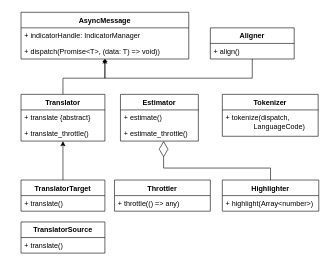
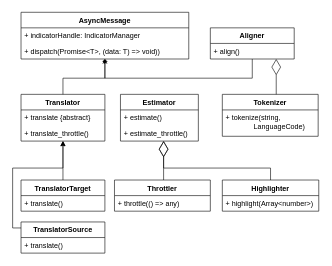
  <mxCell id="0" />
  <mxCell id="1" parent="0" />
  <mxCell id="2" value="AsyncMessage" style="swimlane;fontStyle=1;childLayout=stackLayout;horizontal=1;startSize=26;fillColor=none;horizontalStack=0;resizeParent=1;resizeParentMax=0;resizeLast=0;collapsible=1;marginBottom=0;" parent="1" vertex="1"><mxGeometry x="34" y="20" width="280" height="78" as="geometry" /></mxCell>
  <mxCell id="3" value="+ indicatorHandle: IndicatorManager" style="text;strokeColor=none;fillColor=none;align=left;verticalAlign=top;spacingLeft=4;spacingRight=4;overflow=hidden;rotatable=0;points=[[0,0.5],[1,0.5]];portConstraint=eastwest;" parent="2" vertex="1"><mxGeometry y="26" width="280" height="26" as="geometry" /></mxCell>
  <mxCell id="4" value="+ dispatch(Promise&lt;T&gt;, (data: T) =&gt; void))" style="text;strokeColor=none;fillColor=none;align=left;verticalAlign=top;spacingLeft=4;spacingRight=4;overflow=hidden;rotatable=0;points=[[0,0.5],[1,0.5]];portConstraint=eastwest;" parent="2" vertex="1"><mxGeometry y="52" width="280" height="26" as="geometry" /></mxCell>
  <mxCell id="5" style="edgeStyle=orthogonalEdgeStyle;rounded=0;orthogonalLoop=1;jettySize=auto;html=1;endArrow=open;" parent="1" source="22" target="2" edge="1"><mxGeometry relative="1" as="geometry"><Array as="points"><mxPoint x="420" y="130" /><mxPoint x="174" y="130" /></Array></mxGeometry></mxCell>
  <mxCell id="6" style="edgeStyle=orthogonalEdgeStyle;rounded=0;orthogonalLoop=1;jettySize=auto;html=1;endArrow=diamond;" parent="1" source="7" target="2" edge="1"><mxGeometry relative="1" as="geometry"><Array as="points"><mxPoint x="104" y="130" /><mxPoint x="174" y="130" /></Array><mxPoint x="270" y="110" as="targetPoint" /></mxGeometry></mxCell>
  <mxCell id="7" value="Translator" style="swimlane;fontStyle=1;childLayout=stackLayout;horizontal=1;startSize=26;fillColor=none;horizontalStack=0;resizeParent=1;resizeParentMax=0;resizeLast=0;collapsible=1;marginBottom=0;" parent="1" vertex="1"><mxGeometry x="34" y="157" width="140" height="78" as="geometry" /></mxCell>
  <mxCell id="8" value="+ translate {abstract}" style="text;strokeColor=none;fillColor=none;align=left;verticalAlign=top;spacingLeft=4;spacingRight=4;overflow=hidden;rotatable=0;points=[[0,0.5],[1,0.5]];portConstraint=eastwest;" parent="7" vertex="1"><mxGeometry y="26" width="140" height="26" as="geometry" /></mxCell>
  <mxCell id="9" value="+ translate_throttle()" style="text;strokeColor=none;fillColor=none;align=left;verticalAlign=top;spacingLeft=4;spacingRight=4;overflow=hidden;rotatable=0;points=[[0,0.5],[1,0.5]];portConstraint=eastwest;" parent="7" vertex="1"><mxGeometry y="52" width="140" height="26" as="geometry" /></mxCell>
+ <mxCell id="10" style="edgeStyle=orthogonalEdgeStyle;rounded=0;jumpStyle=sharp;orthogonalLoop=1;jettySize=auto;html=1;startSize=8;endArrow=diamondThin;endFill=0;endSize=24;strokeWidth=1;" edge="1" parent="1" source="11" target="27"><mxGeometry relative="1" as="geometry"><mxPoint x="320" y="250" as="targetPoint" /><Array as="points"><mxPoint x="272" y="260" /><mxPoint x="272" y="260" /></Array></mxGeometry></mxCell>
  <mxCell id="11" value="Throttler" style="swimlane;fontStyle=1;childLayout=stackLayout;horizontal=1;startSize=26;fillColor=none;horizontalStack=0;resizeParent=1;resizeParentMax=0;resizeLast=0;collapsible=1;marginBottom=0;" parent="1" vertex="1"><mxGeometry x="190" y="300" width="160" height="52" as="geometry" /></mxCell>
  <mxCell id="12" value="+ throttle(() =&gt; any)" style="text;strokeColor=none;fillColor=none;align=left;verticalAlign=top;spacingLeft=4;spacingRight=4;overflow=hidden;rotatable=0;points=[[0,0.5],[1,0.5]];portConstraint=eastwest;" parent="11" vertex="1"><mxGeometry y="26" width="160" height="26" as="geometry" /></mxCell>
+ <mxCell id="13" style="edgeStyle=orthogonalEdgeStyle;rounded=0;orthogonalLoop=1;jettySize=auto;html=1;" parent="1" source="14" target="7" edge="1"><mxGeometry relative="1" as="geometry"><Array as="points"><mxPoint x="20" y="380" /><mxPoint x="20" y="280" /><mxPoint x="104" y="280" /></Array><mxPoint x="90" y="380" as="sourcePoint" /></mxGeometry></mxCell>
  <mxCell id="14" value="TranslatorSource" style="swimlane;fontStyle=1;childLayout=stackLayout;horizontal=1;startSize=26;fillColor=none;horizontalStack=0;resizeParent=1;resizeParentMax=0;resizeLast=0;collapsible=1;marginBottom=0;" parent="1" vertex="1"><mxGeometry x="34" y="370" width="140" height="52" as="geometry" /></mxCell>
  <mxCell id="15" value="+ translate()" style="text;strokeColor=none;fillColor=none;align=left;verticalAlign=top;spacingLeft=4;spacingRight=4;overflow=hidden;rotatable=0;points=[[0,0.5],[1,0.5]];portConstraint=eastwest;" parent="14" vertex="1"><mxGeometry y="26" width="140" height="26" as="geometry" /></mxCell>
  <mxCell id="16" style="edgeStyle=orthogonalEdgeStyle;rounded=0;orthogonalLoop=1;jettySize=auto;html=1;" parent="1" source="17" target="7" edge="1"><mxGeometry relative="1" as="geometry"><Array as="points"><mxPoint x="104" y="280" /><mxPoint x="104" y="280" /></Array><mxPoint x="10" y="290" as="sourcePoint" /></mxGeometry></mxCell>
  <mxCell id="17" value="TranslatorTarget" style="swimlane;fontStyle=1;childLayout=stackLayout;horizontal=1;startSize=26;fillColor=none;horizontalStack=0;resizeParent=1;resizeParentMax=0;resizeLast=0;collapsible=1;marginBottom=0;" parent="1" vertex="1"><mxGeometry x="34" y="300" width="140" height="52" as="geometry" /></mxCell>
  <mxCell id="18" value="+ translate()" style="text;strokeColor=none;fillColor=none;align=left;verticalAlign=top;spacingLeft=4;spacingRight=4;overflow=hidden;rotatable=0;points=[[0,0.5],[1,0.5]];portConstraint=eastwest;" parent="17" vertex="1"><mxGeometry y="26" width="140" height="26" as="geometry" /></mxCell>
  <mxCell id="19" style="edgeStyle=orthogonalEdgeStyle;rounded=0;jumpStyle=sharp;orthogonalLoop=1;jettySize=auto;html=1;startSize=8;endArrow=diamondThin;endFill=0;endSize=24;strokeWidth=1;" edge="1" parent="1" source="20" target="27"><mxGeometry relative="1" as="geometry"><mxPoint x="360" y="260" as="targetPoint" /><Array as="points"><mxPoint x="450" y="280" /><mxPoint x="272" y="280" /></Array></mxGeometry></mxCell>
  <mxCell id="20" value="Highlighter" style="swimlane;fontStyle=1;childLayout=stackLayout;horizontal=1;startSize=26;fillColor=none;horizontalStack=0;resizeParent=1;resizeParentMax=0;resizeLast=0;collapsible=1;marginBottom=0;" parent="1" vertex="1"><mxGeometry x="370" y="300" width="161" height="52" as="geometry" /></mxCell>
  <mxCell id="21" value="+ highlight(Array&lt;number&gt;)" style="text;strokeColor=none;fillColor=none;align=left;verticalAlign=top;spacingLeft=4;spacingRight=4;overflow=hidden;rotatable=0;points=[[0,0.5],[1,0.5]];portConstraint=eastwest;" parent="20" vertex="1"><mxGeometry y="26" width="161" height="26" as="geometry" /></mxCell>
  <mxCell id="22" value="Aligner" style="swimlane;fontStyle=1;childLayout=stackLayout;horizontal=1;startSize=26;fillColor=none;horizontalStack=0;resizeParent=1;resizeParentMax=0;resizeLast=0;collapsible=1;marginBottom=0;" parent="1" vertex="1"><mxGeometry x="350" y="46" width="140" height="52" as="geometry" /></mxCell>
  <mxCell id="23" value="+ align()" style="text;strokeColor=none;fillColor=none;align=left;verticalAlign=top;spacingLeft=4;spacingRight=4;overflow=hidden;rotatable=0;points=[[0,0.5],[1,0.5]];portConstraint=eastwest;" parent="22" vertex="1"><mxGeometry y="26" width="140" height="26" as="geometry" /></mxCell>
+ <mxCell id="24" style="edgeStyle=orthogonalEdgeStyle;rounded=0;jumpStyle=sharp;orthogonalLoop=1;jettySize=auto;html=1;startSize=8;endArrow=diamondThin;endFill=0;endSize=24;strokeWidth=1;" edge="1" parent="1" source="25" target="22"><mxGeometry relative="1" as="geometry"><Array as="points"><mxPoint x="460" y="130" /><mxPoint x="460" y="130" /></Array></mxGeometry></mxCell>
  <mxCell id="25" value="Tokenizer" style="swimlane;fontStyle=1;childLayout=stackLayout;horizontal=1;startSize=26;fillColor=none;horizontalStack=0;resizeParent=1;resizeParentMax=0;resizeLast=0;collapsible=1;marginBottom=0;" vertex="1" parent="1"><mxGeometry x="370" y="157" width="160" height="70" as="geometry" /></mxCell>
- <mxCell id="26" value="+ tokenize(dispatch,&#10;              LanguageCode)" style="text;strokeColor=none;fillColor=none;align=left;verticalAlign=top;spacingLeft=4;spacingRight=4;overflow=hidden;rotatable=0;points=[[0,0.5],[1,0.5]];portConstraint=eastwest;" vertex="1" parent="25"><mxGeometry y="26" width="160" height="44" as="geometry" /></mxCell>
+ <mxCell id="26" value="+ tokenize(string,&#10;              LanguageCode)" style="text;strokeColor=none;fillColor=none;align=left;verticalAlign=top;spacingLeft=4;spacingRight=4;overflow=hidden;rotatable=0;points=[[0,0.5],[1,0.5]];portConstraint=eastwest;" vertex="1" parent="25"><mxGeometry y="26" width="160" height="44" as="geometry" /></mxCell>
  <mxCell id="27" value="Estimator" style="swimlane;fontStyle=1;align=center;verticalAlign=top;childLayout=stackLayout;horizontal=1;startSize=26;horizontalStack=0;resizeParent=1;resizeParentMax=0;resizeLast=0;collapsible=1;marginBottom=0;fillColor=none;" vertex="1" parent="1"><mxGeometry x="200" y="157" width="130" height="78" as="geometry" /></mxCell>
  <mxCell id="28" value="+ estimate()" style="text;strokeColor=none;fillColor=none;align=left;verticalAlign=top;spacingLeft=4;spacingRight=4;overflow=hidden;rotatable=0;points=[[0,0.5],[1,0.5]];portConstraint=eastwest;" vertex="1" parent="27"><mxGeometry y="26" width="130" height="26" as="geometry" /></mxCell>
  <mxCell id="29" value="+ estimate_throttle()" style="text;strokeColor=none;fillColor=none;align=left;verticalAlign=top;spacingLeft=4;spacingRight=4;overflow=hidden;rotatable=0;points=[[0,0.5],[1,0.5]];portConstraint=eastwest;" vertex="1" parent="27"><mxGeometry y="52" width="130" height="26" as="geometry" /></mxCell>
